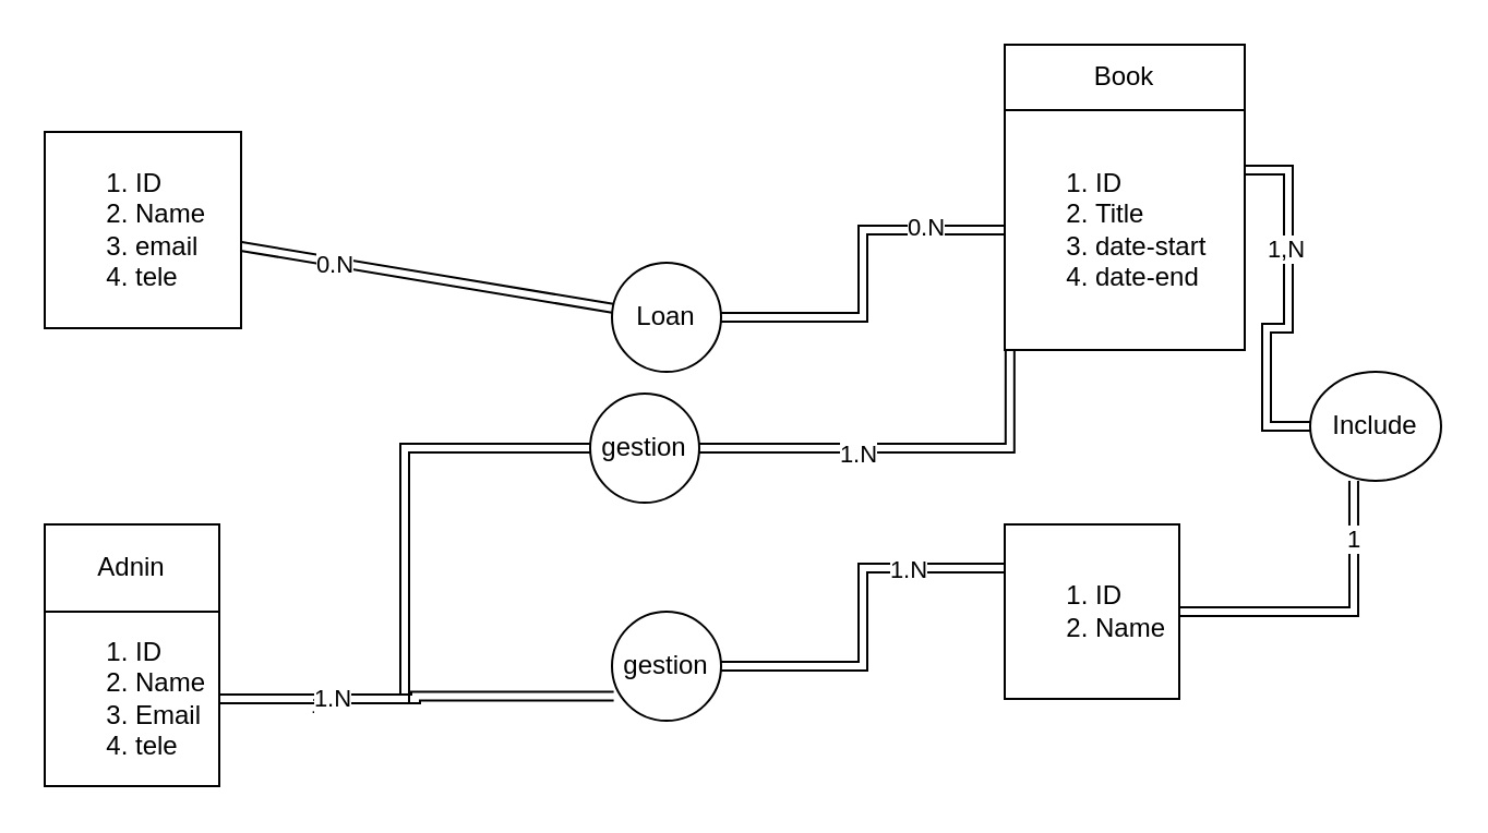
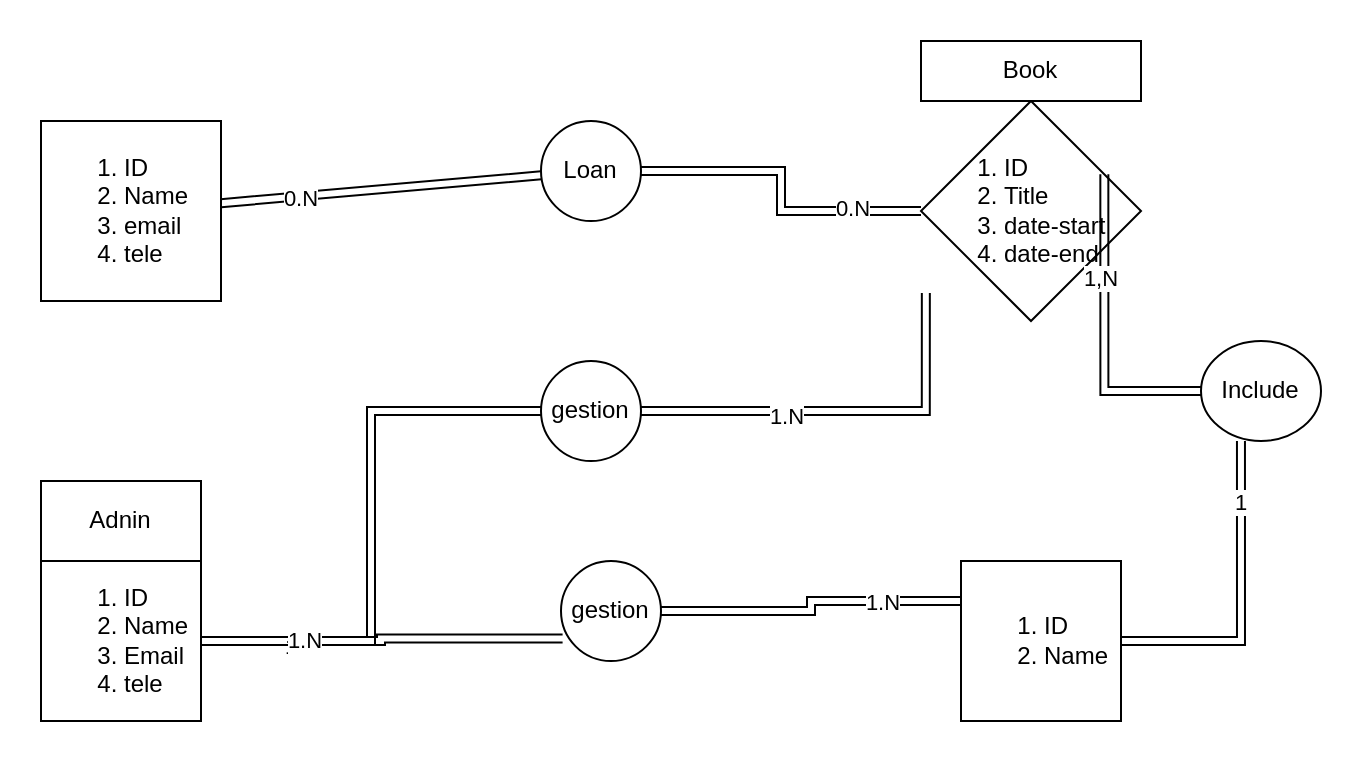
  <mxCell id="0" />
  <mxCell id="1" parent="0" />
  <mxCell id="2" value="" style="edgeStyle=orthogonalEdgeStyle;rounded=0;orthogonalLoop=1;jettySize=auto;html=1;entryX=0.022;entryY=0.873;entryDx=0;entryDy=0;entryPerimeter=0;shape=link;" edge="1" parent="1" source="4" target="11"><mxGeometry relative="1" as="geometry"><mxPoint x="385" y="205" as="targetPoint" /></mxGeometry></mxCell>
  <mxCell id="3" value="1.N" style="edgeLabel;html=1;align=center;verticalAlign=middle;resizable=0;points=[];" vertex="1" connectable="0" parent="2"><mxGeometry x="-0.287" y="-2" relative="1" as="geometry"><mxPoint as="offset" /></mxGeometry></mxCell>
  <mxCell id="4" value="gestion" style="ellipse;whiteSpace=wrap;html=1;" vertex="1" parent="1"><mxGeometry x="270" y="180" width="50" height="50" as="geometry" /></mxCell>
  <mxCell id="5" value="" style="rounded=0;orthogonalLoop=1;jettySize=auto;html=1;shape=link;" edge="1" parent="1" source="7" target="10"><mxGeometry relative="1" as="geometry"><mxPoint x="195" y="105" as="targetPoint" /></mxGeometry></mxCell>
  <mxCell id="6" value="0.N" style="edgeLabel;html=1;align=center;verticalAlign=middle;resizable=0;points=[];" vertex="1" connectable="0" parent="5"><mxGeometry x="-0.502" y="-1" relative="1" as="geometry"><mxPoint as="offset" /></mxGeometry></mxCell>
  <mxCell id="7" value="&lt;ol&gt;&lt;li&gt;ID&lt;/li&gt;&lt;li&gt;Name&lt;/li&gt;&lt;li&gt;email&lt;/li&gt;&lt;li&gt;tele&lt;/li&gt;&lt;/ol&gt;" style="whiteSpace=wrap;html=1;aspect=fixed;align=left;" vertex="1" parent="1"><mxGeometry x="20" y="60" width="90" height="90" as="geometry" /></mxCell>
  <mxCell id="8" value="" style="edgeStyle=orthogonalEdgeStyle;rounded=0;orthogonalLoop=1;jettySize=auto;html=1;entryX=0;entryY=0.5;entryDx=0;entryDy=0;shape=link;" edge="1" parent="1" source="10" target="11"><mxGeometry relative="1" as="geometry"><mxPoint x="392.5" y="115" as="targetPoint" /></mxGeometry></mxCell>
  <mxCell id="9" value="0.N" style="edgeLabel;html=1;align=center;verticalAlign=middle;resizable=0;points=[];" vertex="1" connectable="0" parent="8"><mxGeometry x="0.56" y="2" relative="1" as="geometry"><mxPoint as="offset" /></mxGeometry></mxCell>
- <mxCell id="10" value="Loan" style="ellipse;whiteSpace=wrap;html=1;aspect=fixed;" vertex="1" parent="1"><mxGeometry x="280" y="120" width="50" height="50" as="geometry" /></mxCell>
- <mxCell id="11" value="&lt;ol&gt;&lt;li&gt;ID&lt;/li&gt;&lt;li&gt;Title&lt;/li&gt;&lt;li&gt;date-start&lt;/li&gt;&lt;li&gt;date-end&lt;/li&gt;&lt;/ol&gt;" style="whiteSpace=wrap;html=1;aspect=fixed;align=left;" vertex="1" parent="1"><mxGeometry x="460" y="50" width="110" height="110" as="geometry" /></mxCell>
+ <mxCell id="10" value="Loan" style="ellipse;whiteSpace=wrap;html=1;aspect=fixed;" vertex="1" parent="1"><mxGeometry x="270" y="60" width="50" height="50" as="geometry" /></mxCell>
+ <mxCell id="11" value="&lt;ol&gt;&lt;li&gt;ID&lt;/li&gt;&lt;li&gt;Title&lt;/li&gt;&lt;li&gt;date-start&lt;/li&gt;&lt;li&gt;date-end&lt;/li&gt;&lt;/ol&gt;" style="rhombus;whiteSpace=wrap;html=1;aspect=fixed;align=left;" vertex="1" parent="1"><mxGeometry x="460" y="50" width="110" height="110" as="geometry" /></mxCell>
  <mxCell id="12" value="Book" style="rounded=0;whiteSpace=wrap;html=1;" vertex="1" parent="1"><mxGeometry x="460" y="20" width="110" height="30" as="geometry" /></mxCell>
  <mxCell id="13" value="" style="edgeStyle=orthogonalEdgeStyle;rounded=0;orthogonalLoop=1;jettySize=auto;html=1;entryX=0;entryY=0.5;entryDx=0;entryDy=0;shape=link;" edge="1" parent="1" source="18" target="4"><mxGeometry relative="1" as="geometry"><mxPoint x="180" y="320" as="targetPoint" /></mxGeometry></mxCell>
  <mxCell id="14" value="1" style="edgeLabel;html=1;align=center;verticalAlign=middle;resizable=0;points=[];" vertex="1" connectable="0" parent="13"><mxGeometry x="-0.693" y="-2" relative="1" as="geometry"><mxPoint as="offset" /></mxGeometry></mxCell>
  <mxCell id="15" value="" style="edgeStyle=orthogonalEdgeStyle;rounded=0;orthogonalLoop=1;jettySize=auto;html=1;entryX=0.016;entryY=0.776;entryDx=0;entryDy=0;entryPerimeter=0;shape=link;" edge="1" parent="1" source="18" target="25"><mxGeometry relative="1" as="geometry"><mxPoint x="180" y="320" as="targetPoint" /></mxGeometry></mxCell>
  <mxCell id="16" value="1" style="edgeLabel;html=1;align=center;verticalAlign=middle;resizable=0;points=[];" vertex="1" connectable="0" parent="15"><mxGeometry x="-0.464" y="-1" relative="1" as="geometry"><mxPoint as="offset" /></mxGeometry></mxCell>
  <mxCell id="17" value="1.N" style="edgeLabel;html=1;align=center;verticalAlign=middle;resizable=0;points=[];" vertex="1" connectable="0" parent="15"><mxGeometry x="-0.442" y="1" relative="1" as="geometry"><mxPoint as="offset" /></mxGeometry></mxCell>
  <mxCell id="18" value="&lt;ol&gt;&lt;li&gt;ID&lt;/li&gt;&lt;li&gt;Name&lt;/li&gt;&lt;li&gt;Email&lt;/li&gt;&lt;li&gt;tele&lt;/li&gt;&lt;/ol&gt;" style="whiteSpace=wrap;html=1;aspect=fixed;align=left;" vertex="1" parent="1"><mxGeometry x="20" y="280" width="80" height="80" as="geometry" /></mxCell>
  <mxCell id="19" value="Adnin" style="rounded=0;whiteSpace=wrap;html=1;" vertex="1" parent="1"><mxGeometry x="20" y="240" width="80" height="40" as="geometry" /></mxCell>
  <mxCell id="20" value="" style="edgeStyle=orthogonalEdgeStyle;rounded=0;orthogonalLoop=1;jettySize=auto;html=1;entryX=0.333;entryY=1;entryDx=0;entryDy=0;entryPerimeter=0;shape=link;" edge="1" parent="1" source="22" target="28"><mxGeometry relative="1" as="geometry"><mxPoint x="640" y="320" as="targetPoint" /></mxGeometry></mxCell>
  <mxCell id="21" value="1" style="edgeLabel;html=1;align=center;verticalAlign=middle;resizable=0;points=[];" vertex="1" connectable="0" parent="20"><mxGeometry x="0.627" relative="1" as="geometry"><mxPoint as="offset" /></mxGeometry></mxCell>
- <mxCell id="22" value="&lt;ol&gt;&lt;li&gt;ID&lt;/li&gt;&lt;li&gt;Name&lt;/li&gt;&lt;/ol&gt;" style="whiteSpace=wrap;html=1;aspect=fixed;align=left;" vertex="1" parent="1"><mxGeometry x="460" y="240" width="80" height="80" as="geometry" /></mxCell>
+ <mxCell id="22" value="&lt;ol&gt;&lt;li&gt;ID&lt;/li&gt;&lt;li&gt;Name&lt;/li&gt;&lt;/ol&gt;" style="whiteSpace=wrap;html=1;aspect=fixed;align=left;" vertex="1" parent="1"><mxGeometry x="480" y="280" width="80" height="80" as="geometry" /></mxCell>
  <mxCell id="23" value="" style="edgeStyle=orthogonalEdgeStyle;rounded=0;orthogonalLoop=1;jettySize=auto;html=1;entryX=0;entryY=0.25;entryDx=0;entryDy=0;shape=link;" edge="1" parent="1" source="25" target="22"><mxGeometry relative="1" as="geometry"><mxPoint x="395" y="305" as="targetPoint" /></mxGeometry></mxCell>
  <mxCell id="24" value="1.N" style="edgeLabel;html=1;align=center;verticalAlign=middle;resizable=0;points=[];" vertex="1" connectable="0" parent="23"><mxGeometry x="0.481" relative="1" as="geometry"><mxPoint as="offset" /></mxGeometry></mxCell>
  <mxCell id="25" value="gestion" style="ellipse;whiteSpace=wrap;html=1;aspect=fixed;" vertex="1" parent="1"><mxGeometry x="280" y="280" width="50" height="50" as="geometry" /></mxCell>
  <mxCell id="26" value="" style="edgeStyle=orthogonalEdgeStyle;rounded=0;orthogonalLoop=1;jettySize=auto;html=1;entryX=1;entryY=0.25;entryDx=0;entryDy=0;shape=link;" edge="1" parent="1" source="28" target="11"><mxGeometry relative="1" as="geometry"><mxPoint x="630" y="95" as="targetPoint" /></mxGeometry></mxCell>
  <mxCell id="27" value="1,N" style="edgeLabel;html=1;align=center;verticalAlign=middle;resizable=0;points=[];" vertex="1" connectable="0" parent="26"><mxGeometry x="0.34" y="2" relative="1" as="geometry"><mxPoint as="offset" /></mxGeometry></mxCell>
  <mxCell id="28" value="Include" style="ellipse;whiteSpace=wrap;html=1;" vertex="1" parent="1"><mxGeometry x="600" y="170" width="60" height="50" as="geometry" /></mxCell>
